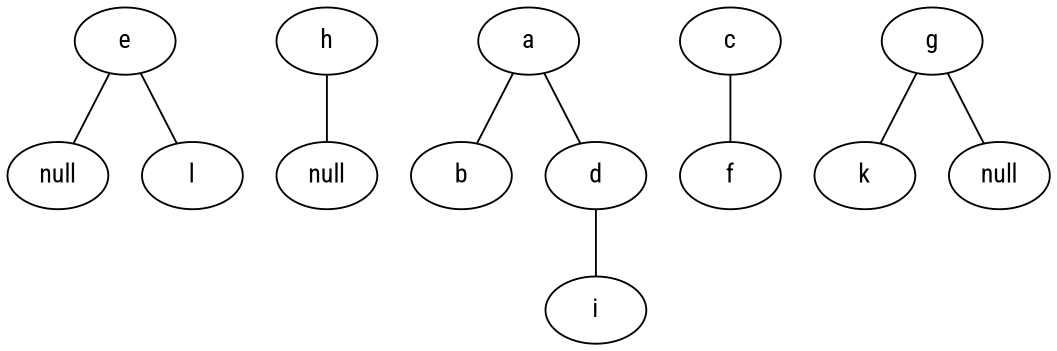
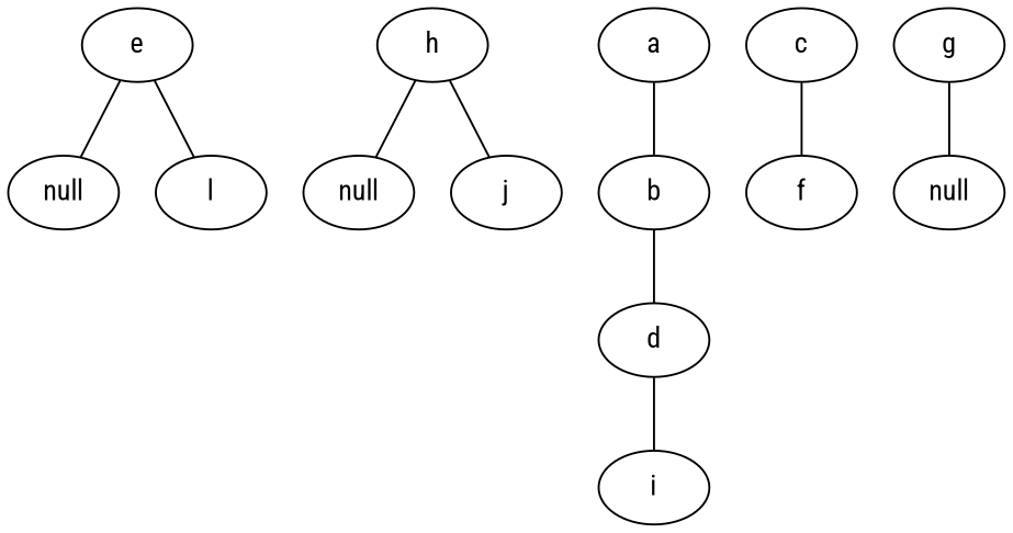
  graph {
    fontname="Roboto Condensed"
    node [fontname="Roboto Condensed"]
    edge [fontname="Roboto Condensed"]
    n1 [label=null]
    n2 [label=null]
    a
    b
    d
    c
    f
    i
    e
    l
    g
-   k
    null
    h
+   j
    a -- b
-   a -- d
+   b -- d
    d -- i
    c -- f
    e -- n1
    e -- l
-   g -- k
    g -- null
    h -- n2
+   h -- j
  }
